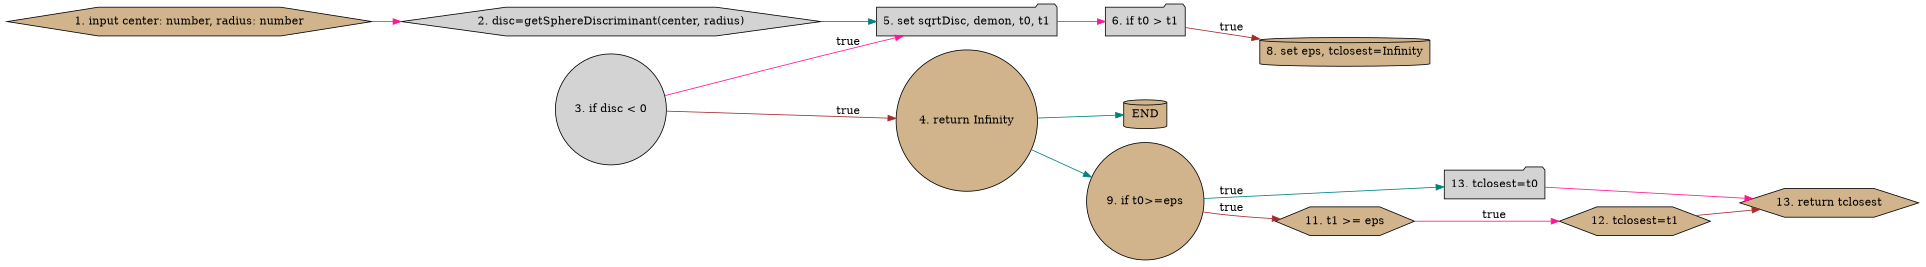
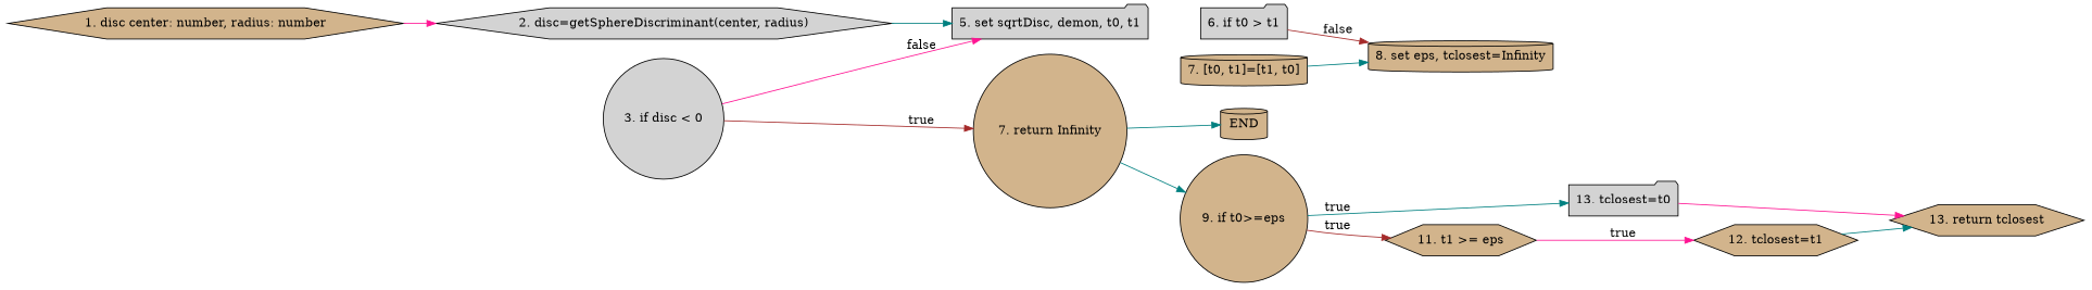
  digraph {
    rankdir=LR
    node [fillcolor=tan shape=hexagon style=filled]
    edge [color=deeppink]
-   n1 [label="1. input center: number, radius: number"]
+   n1 [label="1. disc center: number, radius: number"]
    n2 [fillcolor=lightgrey label="2. disc=getSphereDiscriminant(center, radius)"]
    n3 [fillcolor=lightgrey label="5. set sqrtDisc, demon, t0, t1" shape=folder]
    n4 [fillcolor=lightgrey label="3. if disc < 0" shape=circle]
-   n5 [label="4. return Infinity" shape=circle]
+   n5 [label="7. return Infinity" shape=circle]
    END [shape=cylinder]
    n7 [label="9. if t0>=eps" shape=circle]
    n8 [fillcolor=lightgrey label="6. if t0 > t1" shape=folder]
    n9 [label="8. set eps, tclosest=Infinity" shape=cylinder]
+   n10 [label="7. [t0, t1]=[t1, t0]" shape=cylinder]
    n11 [fillcolor=lightgrey label="13. tclosest=t0" shape=folder]
    n12 [label="11. t1 >= eps"]
    n13 [label="13. return tclosest"]
    n14 [label="12. tclosest=t1"]
    n1 -> n2
    n2 -> n3 [color=teal]
-   n3 -> n8
-   n4 -> n3 [label=true]
+   n4 -> n3 [label=false]
    n4 -> n5 [color=brown label=true]
    n5 -> END [color=teal]
    n5 -> n7 [color=teal]
    n7 -> n11 [color=teal label=true]
    n7 -> n12 [color=brown label=true]
-   n8 -> n9 [color=brown label=true]
+   n8 -> n9 [color=brown label=false]
+   n10 -> n9 [color=teal]
    n11 -> n13
    n12 -> n14 [label=true]
-   n14 -> n13 [color=brown]
+   n14 -> n13 [color=teal]
  }
